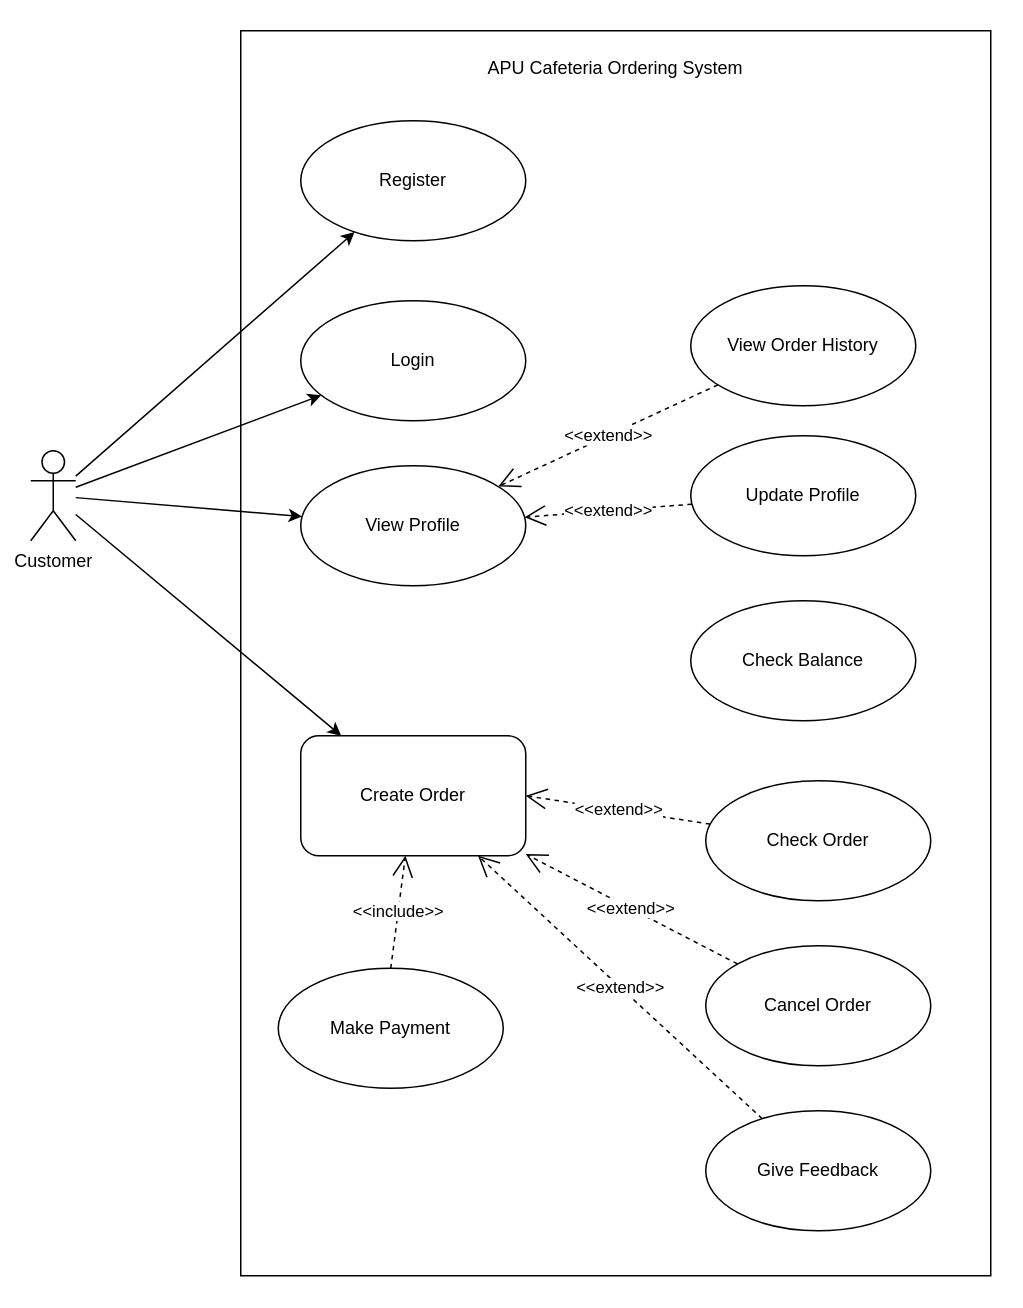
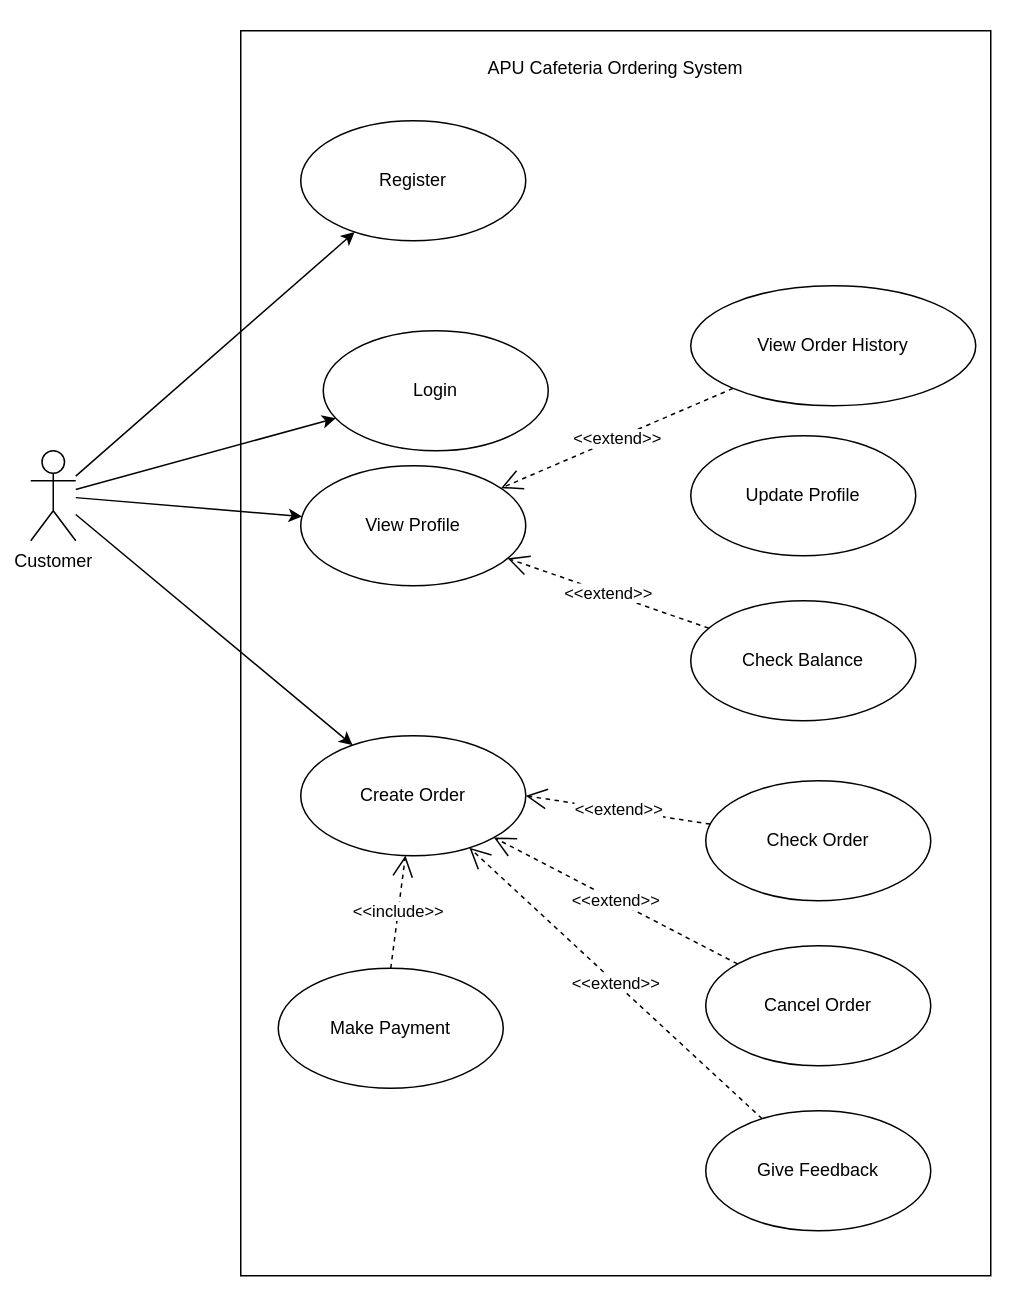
  <mxCell id="0" />
  <mxCell id="1" parent="0" />
  <mxCell id="2" value="" style="rounded=0;whiteSpace=wrap;html=1;fillColor=none;" parent="1" vertex="1"><mxGeometry x="160" y="20" width="500" height="830" as="geometry" /></mxCell>
  <mxCell id="3" style="edgeStyle=none;rounded=0;orthogonalLoop=1;jettySize=auto;html=1;" parent="1" source="7" target="9" edge="1"><mxGeometry relative="1" as="geometry" /></mxCell>
  <mxCell id="4" style="edgeStyle=none;rounded=0;orthogonalLoop=1;jettySize=auto;html=1;" parent="1" source="7" target="14" edge="1"><mxGeometry relative="1" as="geometry" /></mxCell>
  <mxCell id="5" style="edgeStyle=none;rounded=0;orthogonalLoop=1;jettySize=auto;html=1;" parent="1" source="7" target="19" edge="1"><mxGeometry relative="1" as="geometry" /></mxCell>
  <mxCell id="6" style="edgeStyle=none;rounded=0;orthogonalLoop=1;jettySize=auto;html=1;" parent="1" source="7" target="23" edge="1"><mxGeometry relative="1" as="geometry" /></mxCell>
  <mxCell id="7" value="Customer" style="shape=umlActor;verticalLabelPosition=bottom;verticalAlign=top;html=1;outlineConnect=0;fillColor=none;" parent="1" vertex="1"><mxGeometry x="20" y="300" width="30" height="60" as="geometry" /></mxCell>
  <mxCell id="8" value="APU Cafeteria Ordering System" style="text;html=1;strokeColor=none;fillColor=none;align=center;verticalAlign=middle;whiteSpace=wrap;rounded=0;" parent="1" vertex="1"><mxGeometry x="320" y="30" width="180" height="30" as="geometry" /></mxCell>
  <mxCell id="9" value="Register" style="ellipse;whiteSpace=wrap;html=1;fillColor=none;" parent="1" vertex="1"><mxGeometry x="200" y="80" width="150" height="80" as="geometry" /></mxCell>
  <mxCell id="10" value="Update Profile" style="ellipse;whiteSpace=wrap;html=1;fillColor=none;" parent="1" vertex="1"><mxGeometry x="460" y="290" width="150" height="80" as="geometry" /></mxCell>
  <mxCell id="11" value="Check Order" style="ellipse;whiteSpace=wrap;html=1;fillColor=none;" parent="1" vertex="1"><mxGeometry x="470" y="520" width="150" height="80" as="geometry" /></mxCell>
  <mxCell id="12" value="Make Payment" style="ellipse;whiteSpace=wrap;html=1;fillColor=none;" parent="1" vertex="1"><mxGeometry x="185" y="645" width="150" height="80" as="geometry" /></mxCell>
  <mxCell id="13" value="Give Feedback" style="ellipse;whiteSpace=wrap;html=1;fillColor=none;" parent="1" vertex="1"><mxGeometry x="470" y="740" width="150" height="80" as="geometry" /></mxCell>
- <mxCell id="14" value="Create Order" style="whiteSpace=wrap;html=1;fillColor=none;rounded=1;" parent="1" vertex="1"><mxGeometry x="200" y="490" width="150" height="80" as="geometry" /></mxCell>
+ <mxCell id="14" value="Create Order" style="ellipse;whiteSpace=wrap;html=1;fillColor=none;" parent="1" vertex="1"><mxGeometry x="200" y="490" width="150" height="80" as="geometry" /></mxCell>
  <mxCell id="15" value="&amp;lt;&amp;lt;extend&amp;gt;&amp;gt;" style="endArrow=open;endSize=12;dashed=1;html=1;rounded=0;entryX=1;entryY=0.5;entryDx=0;entryDy=0;" parent="1" source="11" target="14" edge="1"><mxGeometry width="160" relative="1" as="geometry"><mxPoint x="250" y="400" as="sourcePoint" /><mxPoint x="410" y="400" as="targetPoint" /></mxGeometry></mxCell>
  <mxCell id="16" value="&amp;lt;&amp;lt;extend&amp;gt;&amp;gt;" style="endArrow=open;endSize=12;dashed=1;html=1;rounded=0;" parent="1" source="13" target="14" edge="1"><mxGeometry width="160" relative="1" as="geometry"><mxPoint x="506.167" y="505.884" as="sourcePoint" /><mxPoint x="360" y="540" as="targetPoint" /></mxGeometry></mxCell>
  <mxCell id="17" value="&amp;lt;&amp;lt;include&amp;gt;&amp;gt;" style="endArrow=open;endSize=12;dashed=1;html=1;rounded=0;exitX=0.5;exitY=0;exitDx=0;exitDy=0;" parent="1" source="12" target="14" edge="1"><mxGeometry width="160" relative="1" as="geometry"><mxPoint x="516.167" y="515.884" as="sourcePoint" /><mxPoint x="370" y="550" as="targetPoint" /></mxGeometry></mxCell>
  <mxCell id="18" style="edgeStyle=none;rounded=0;orthogonalLoop=1;jettySize=auto;html=1;exitX=0.5;exitY=1;exitDx=0;exitDy=0;" parent="1" source="8" target="8" edge="1"><mxGeometry relative="1" as="geometry" /></mxCell>
  <mxCell id="19" value="View Profile" style="ellipse;whiteSpace=wrap;html=1;fillColor=none;" parent="1" vertex="1"><mxGeometry x="200" y="310" width="150" height="80" as="geometry" /></mxCell>
  <mxCell id="20" value="Check Balance" style="ellipse;whiteSpace=wrap;html=1;fillColor=none;" parent="1" vertex="1"><mxGeometry x="460" y="400" width="150" height="80" as="geometry" /></mxCell>
- <mxCell id="21" value="&amp;lt;&amp;lt;extend&amp;gt;&amp;gt;" style="endArrow=open;endSize=12;dashed=1;html=1;rounded=0;" parent="1" source="10" target="19" edge="1"><mxGeometry width="160" relative="1" as="geometry"><mxPoint x="426.167" y="240.004" as="sourcePoint" /><mxPoint x="280" y="274.12" as="targetPoint" /></mxGeometry></mxCell>
- <mxCell id="23" value="Login" style="ellipse;whiteSpace=wrap;html=1;fillColor=none;" parent="1" vertex="1"><mxGeometry x="200" y="200" width="150" height="80" as="geometry" /></mxCell>
- <mxCell id="24" value="View Order History" style="ellipse;whiteSpace=wrap;html=1;fillColor=none;" parent="1" vertex="1"><mxGeometry x="460" y="190" width="150" height="80" as="geometry" /></mxCell>
+ <mxCell id="22" value="&amp;lt;&amp;lt;extend&amp;gt;&amp;gt;" style="endArrow=open;endSize=12;dashed=1;html=1;rounded=0;" parent="1" source="20" target="19" edge="1"><mxGeometry width="160" relative="1" as="geometry"><mxPoint x="556.167" y="355.884" as="sourcePoint" /><mxPoint x="410" y="390" as="targetPoint" /></mxGeometry></mxCell>
+ <mxCell id="23" value="Login" style="ellipse;whiteSpace=wrap;html=1;fillColor=none;" parent="1" vertex="1"><mxGeometry x="215" y="220" width="150" height="80" as="geometry" /></mxCell>
+ <mxCell id="24" value="View Order History" style="ellipse;whiteSpace=wrap;html=1;fillColor=none;" parent="1" vertex="1"><mxGeometry x="460" y="190" width="190" height="80" as="geometry" /></mxCell>
  <mxCell id="25" value="&amp;lt;&amp;lt;extend&amp;gt;&amp;gt;" style="endArrow=open;endSize=12;dashed=1;html=1;rounded=0;" parent="1" source="24" target="19" edge="1"><mxGeometry width="160" relative="1" as="geometry"><mxPoint x="566.167" y="365.884" as="sourcePoint" /><mxPoint x="420" y="400" as="targetPoint" /></mxGeometry></mxCell>
  <mxCell id="26" value="Cancel Order" style="ellipse;whiteSpace=wrap;html=1;fillColor=none;" vertex="1" parent="1"><mxGeometry x="470" y="630" width="150" height="80" as="geometry" /></mxCell>
  <mxCell id="27" value="&amp;lt;&amp;lt;extend&amp;gt;&amp;gt;" style="endArrow=open;endSize=12;dashed=1;html=1;rounded=0;" edge="1" parent="1" source="26" target="14"><mxGeometry width="160" relative="1" as="geometry"><mxPoint x="506.167" y="305.884" as="sourcePoint" /><mxPoint x="360" y="340" as="targetPoint" /></mxGeometry></mxCell>
